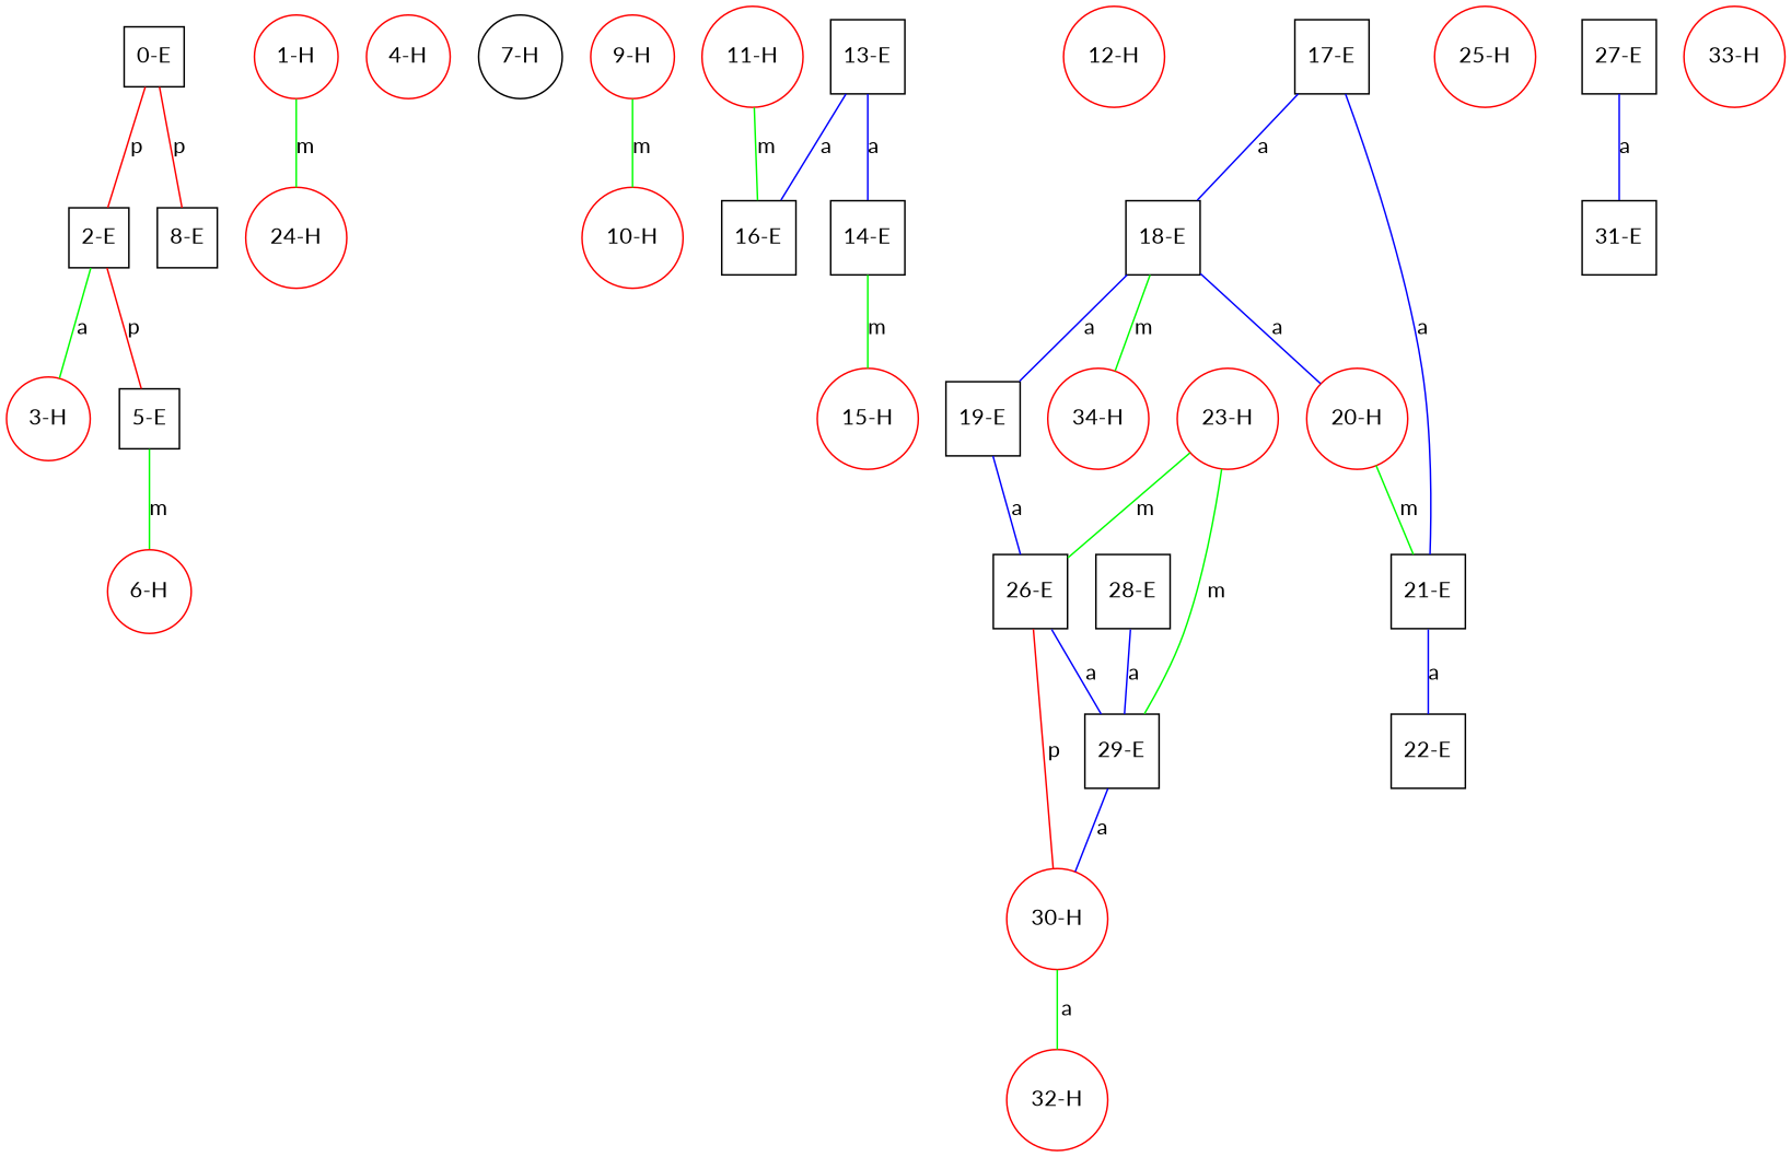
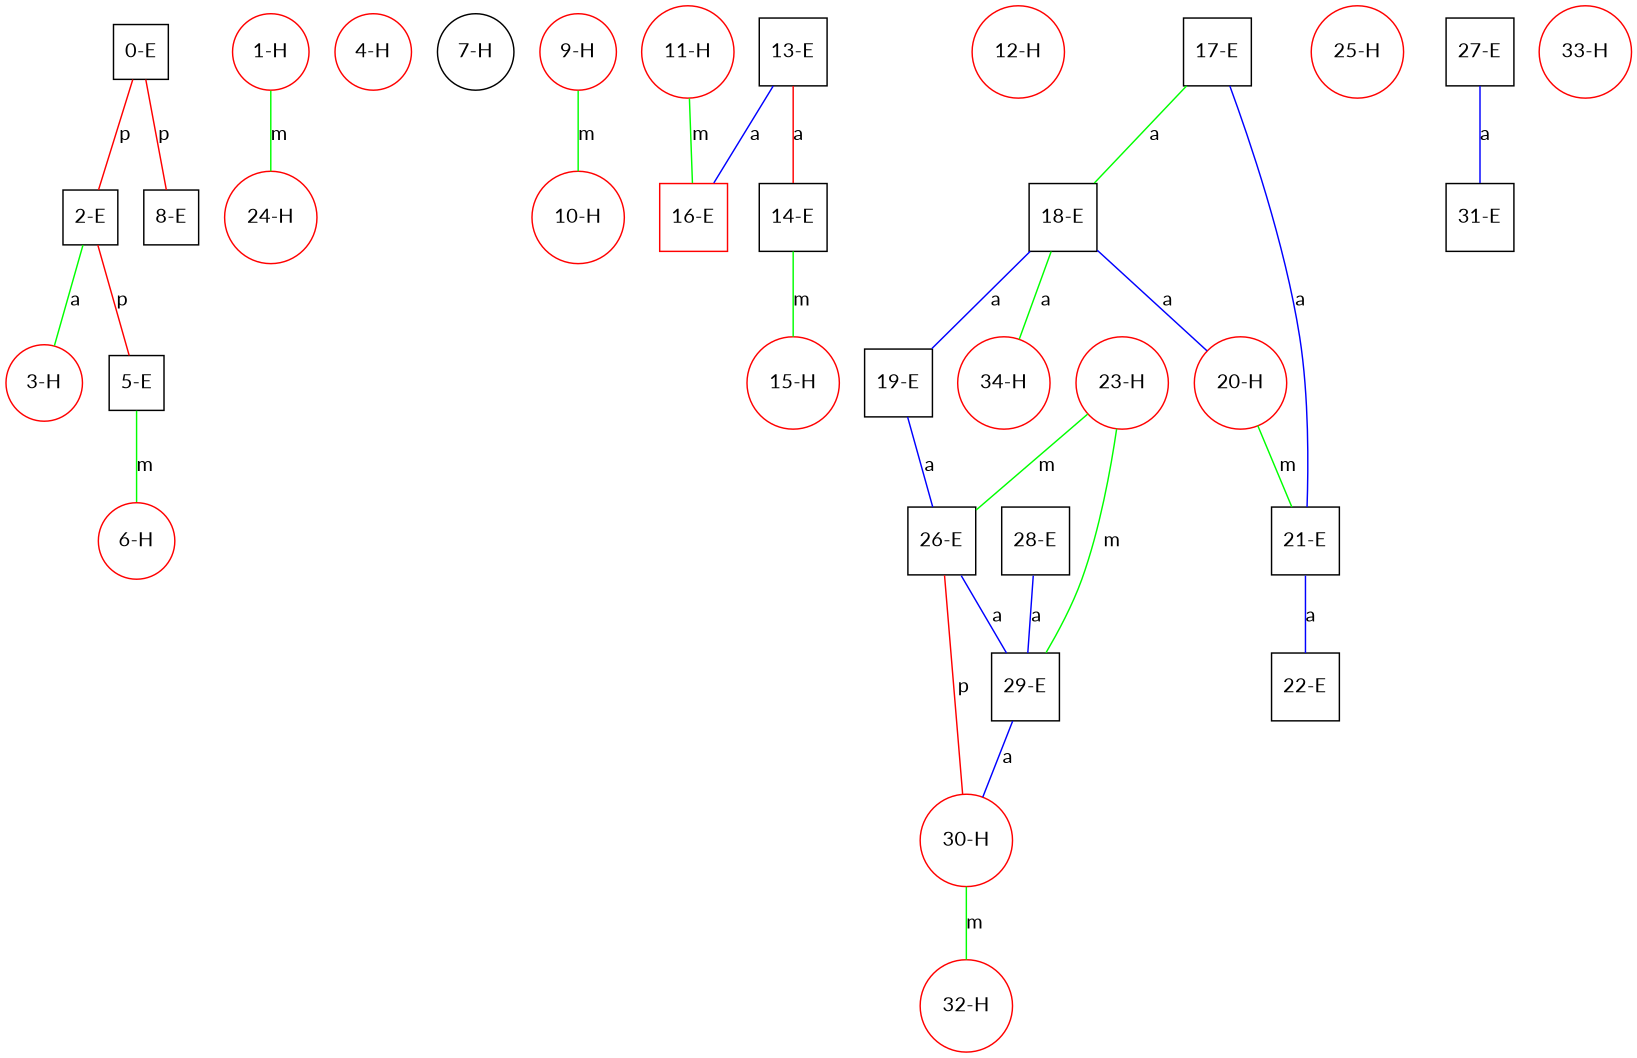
  graph {
    fontname=Lato
    node [color=black fontname=Lato shape=circle]
    edge [color=blue fontname=Lato]
    n1 [label="0-E" shape=square]
    n2 [label="2-E" shape=square]
    n3 [label="8-E" shape=square]
    n4 [color=red label="3-H"]
    n5 [label="5-E" shape=square]
    n6 [color=red label="1-H"]
    n7 [color=red label="24-H"]
    n8 [color=red label="6-H"]
    n9 [color=red label="4-H"]
    n10 [label="7-H"]
    n11 [color=red label="9-H"]
    n12 [color=red label="10-H"]
    n13 [color=red label="11-H"]
-   n14 [label="16-E" shape=square]
+   n14 [color=red label="16-E" shape=square]
    n15 [color=red label="12-H"]
    n16 [label="13-E" shape=square]
    n17 [label="14-E" shape=square]
    n18 [color=red label="15-H"]
    n19 [label="17-E" shape=square]
    n20 [label="18-E" shape=square]
    n21 [label="21-E" shape=square]
    n22 [label="19-E" shape=square]
    n23 [color=red label="20-H"]
    n24 [color=red label="34-H"]
    n25 [label="22-E" shape=square]
    n26 [label="26-E" shape=square]
    n27 [label="29-E" shape=square]
    n28 [color=red label="30-H"]
    n29 [color=red label="23-H"]
    n30 [color=red label="25-H"]
    n31 [color=red label="32-H"]
    n32 [label="27-E" shape=square]
    n33 [label="31-E" shape=square]
    n34 [label="28-E" shape=square]
    n35 [color=red label="33-H"]
    n1 -- n2 [color=red label=p]
    n1 -- n3 [color=red label=p]
    n2 -- n4 [color=green label=a]
    n2 -- n5 [color=red label=p]
    n5 -- n8 [color=green label=m]
    n6 -- n7 [color=green label=m]
    n11 -- n12 [color=green label=m]
    n13 -- n14 [color=green label=m]
    n16 -- n14 [label=a]
-   n16 -- n17 [label=a]
+   n16 -- n17 [color=red label=a]
    n17 -- n18 [color=green label=m]
-   n19 -- n20 [label=a]
+   n19 -- n20 [color=green label=a]
    n19 -- n21 [label=a]
    n20 -- n22 [label=a]
    n20 -- n23 [label=a]
-   n20 -- n24 [color=green label=m]
+   n20 -- n24 [color=green label=a]
    n21 -- n25 [label=a]
    n22 -- n26 [label=a]
    n23 -- n21 [color=green label=m]
    n26 -- n27 [label=a]
    n26 -- n28 [color=red label=p]
    n27 -- n28 [label=a]
-   n28 -- n31 [color=green label=a]
+   n28 -- n31 [color=green label=m]
    n29 -- n26 [color=green label=m]
    n29 -- n27 [color=green label=m]
    n32 -- n33 [label=a]
    n34 -- n27 [label=a]
  }
